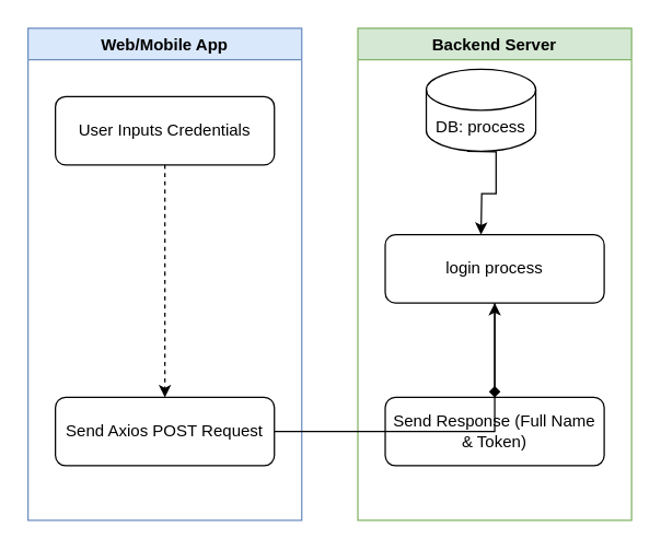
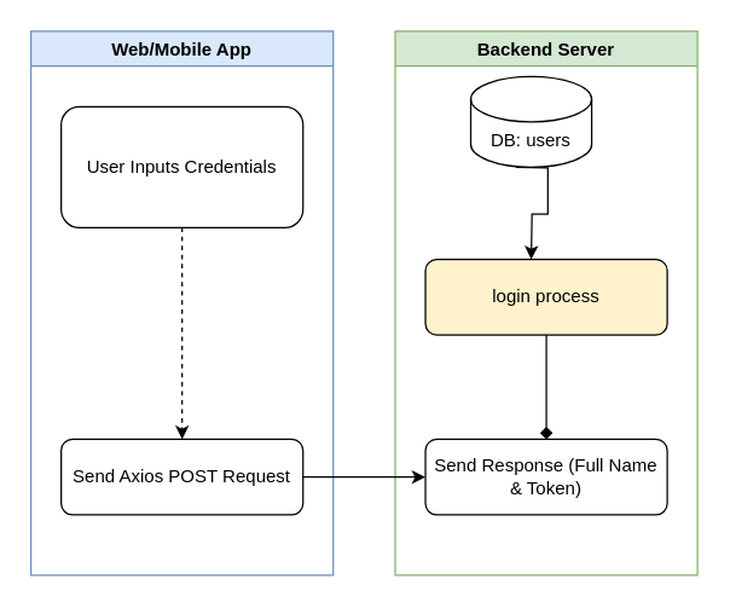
  <mxCell id="0" />
  <mxCell id="1" parent="0" />
  <mxCell id="2" value="Web/Mobile App" style="swimlane;fillColor=#dae8fc;strokeColor=#6c8ebf;fontColor=#000000;" vertex="1" parent="1"><mxGeometry width="200" height="360" as="geometry" x="20" y="20" /></mxCell>
- <mxCell id="3" value="User Inputs Credentials" style="rounded=1;whiteSpace=wrap;html=1;fillColor=#ffffff;strokeColor=#000000;fontColor=#000000;" vertex="1" parent="2"><mxGeometry x="20" y="50" width="160" height="50" as="geometry" /></mxCell>
+ <mxCell id="3" value="User Inputs Credentials" style="rounded=1;whiteSpace=wrap;html=1;fillColor=#ffffff;strokeColor=#000000;fontColor=#000000;" vertex="1" parent="2"><mxGeometry x="20" y="50" width="160" height="80" as="geometry" /></mxCell>
  <mxCell id="4" value="Send Axios POST Request" style="rounded=1;whiteSpace=wrap;html=1;fillColor=#ffffff;strokeColor=#000000;fontColor=#000000;" vertex="1" parent="2"><mxGeometry x="20" y="270" width="160" height="50" as="geometry" /></mxCell>
  <mxCell id="5" value="Backend Server" style="swimlane;fillColor=#d5e8d4;strokeColor=#82b366;fontColor=#000000;" vertex="1" parent="1"><mxGeometry x="261" width="200" height="360" as="geometry" y="20" /></mxCell>
- <mxCell id="6" value="login process" style="rounded=1;whiteSpace=wrap;html=1;fillColor=#ffffff;strokeColor=#000000;fontColor=#000000;" vertex="1" parent="5"><mxGeometry x="20" y="151" width="160" height="50" as="geometry" /></mxCell>
+ <mxCell id="6" value="login process" style="rounded=1;whiteSpace=wrap;html=1;fillColor=#fff2cc;strokeColor=#000000;fontColor=#000000;" vertex="1" parent="5"><mxGeometry x="20" y="151" width="160" height="50" as="geometry" /></mxCell>
  <mxCell id="7" value="Send Response (Full Name &amp; Token)" style="rounded=1;whiteSpace=wrap;html=1;fillColor=#ffffff;strokeColor=#000000;fontColor=#000000;" vertex="1" parent="5"><mxGeometry x="20" y="270" width="160" height="50" as="geometry" /></mxCell>
  <mxCell id="8" value="" style="edgeStyle=orthogonalEdgeStyle;rounded=0;orthogonalLoop=1;jettySize=auto;html=1;" edge="1" parent="5"><mxGeometry relative="1" as="geometry"><mxPoint x="80" y="90" as="sourcePoint" /><mxPoint x="90" y="151" as="targetPoint" /></mxGeometry></mxCell>
- <mxCell id="9" value="DB: process" style="shape=cylinder3;whiteSpace=wrap;html=1;boundedLbl=1;backgroundOutline=1;size=15;" vertex="1" parent="5"><mxGeometry x="50" y="30" width="80" height="60" as="geometry" /></mxCell>
+ <mxCell id="9" value="DB: users" style="shape=cylinder3;whiteSpace=wrap;html=1;boundedLbl=1;backgroundOutline=1;size=15;" vertex="1" parent="5"><mxGeometry x="50" y="30" width="80" height="60" as="geometry" /></mxCell>
  <mxCell id="10" value="" style="edgeStyle=orthogonalEdgeStyle;rounded=0;orthogonalLoop=1;jettySize=auto;html=1;strokeColor=#000000;dashed=1;" edge="1" parent="1" source="3" target="4"><mxGeometry relative="1" as="geometry" /></mxCell>
- <mxCell id="11" value="" style="edgeStyle=orthogonalEdgeStyle;rounded=0;orthogonalLoop=1;jettySize=auto;html=1;strokeColor=#000000;" edge="1" parent="1" source="4" target="6"><mxGeometry relative="1" as="geometry" /></mxCell>
+ <mxCell id="11" value="" style="edgeStyle=orthogonalEdgeStyle;rounded=0;orthogonalLoop=1;jettySize=auto;html=1;strokeColor=#000000;" edge="1" parent="1" source="4" target="7"><mxGeometry relative="1" as="geometry" /></mxCell>
  <mxCell id="12" value="" style="edgeStyle=orthogonalEdgeStyle;rounded=0;orthogonalLoop=1;jettySize=auto;html=1;strokeColor=#000000;endArrow=diamond;" edge="1" parent="1" source="6" target="7"><mxGeometry relative="1" as="geometry" /></mxCell>
